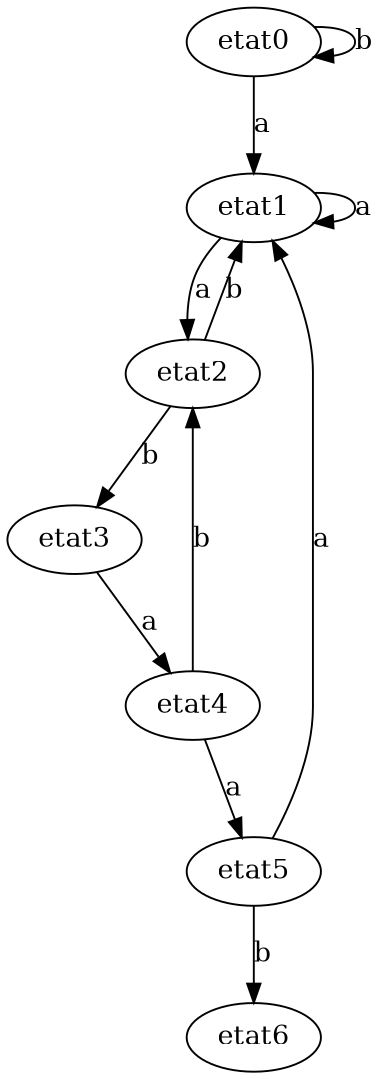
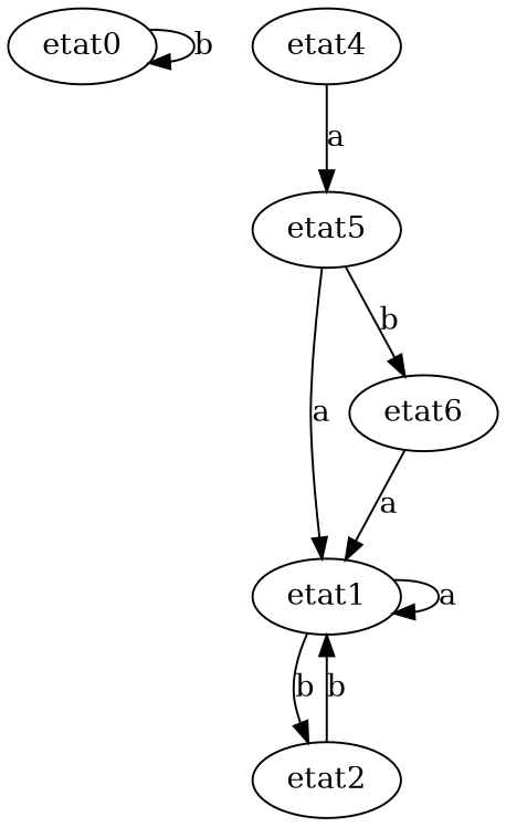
  digraph {
    rankdir=TB
    etat0
    etat1
    etat2
-   etat3
    etat4
    etat5
    etat6
    etat0 -> etat0 [label=b]
-   etat0 -> etat1 [label=a]
+   etat6 -> etat1 [label=a]
    etat1 -> etat1 [label=a]
-   etat1 -> etat2 [label=a]
+   etat1 -> etat2 [label=b]
    etat2 -> etat1 [label=b]
-   etat2 -> etat3 [label=b]
-   etat3 -> etat4 [label=a]
-   etat4 -> etat2 [label=b]
    etat4 -> etat5 [label=a]
    etat5 -> etat1 [label=a]
    etat5 -> etat6 [label=b]
  }
